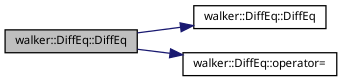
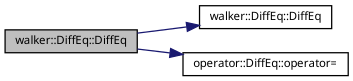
  digraph {
    rankdir=LR
    node [color=black fontname="sans-serif" fontsize=9 shape=record]
    edge [color=midnightblue fontname="sans-serif" fontsize=9 labelfontname="sans-serif" labelfontsize=9 style=solid]
    n1 [fillcolor=grey75 fontcolor=black height=0.2 label="walker::DiffEq::DiffEq" style=filled width=0.4]
    n2 [height=0.2 label="walker::DiffEq::DiffEq" width=0.4]
-   n3 [height=0.2 label="walker::DiffEq::operator=" width=0.4]
+   n3 [height=0.2 label="operator::DiffEq::operator=" width=0.4]
    n1 -> n2
    n1 -> n3
  }
